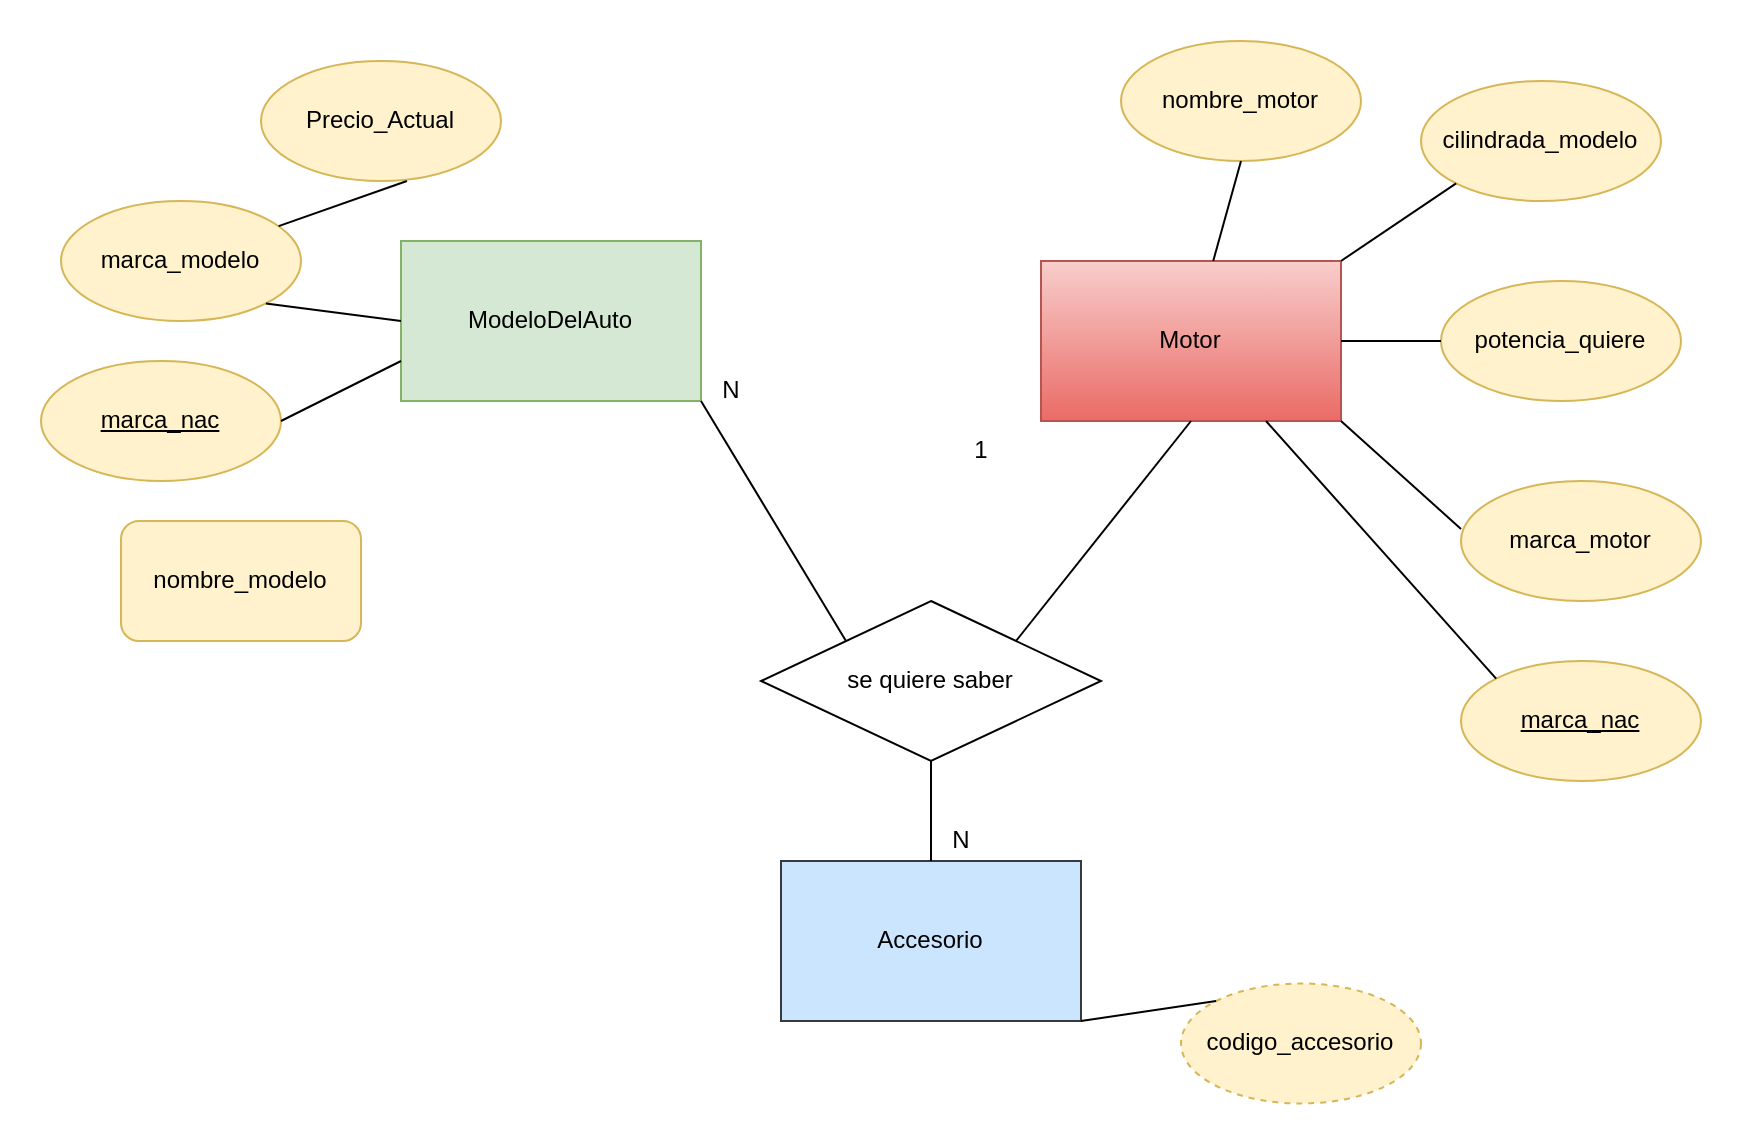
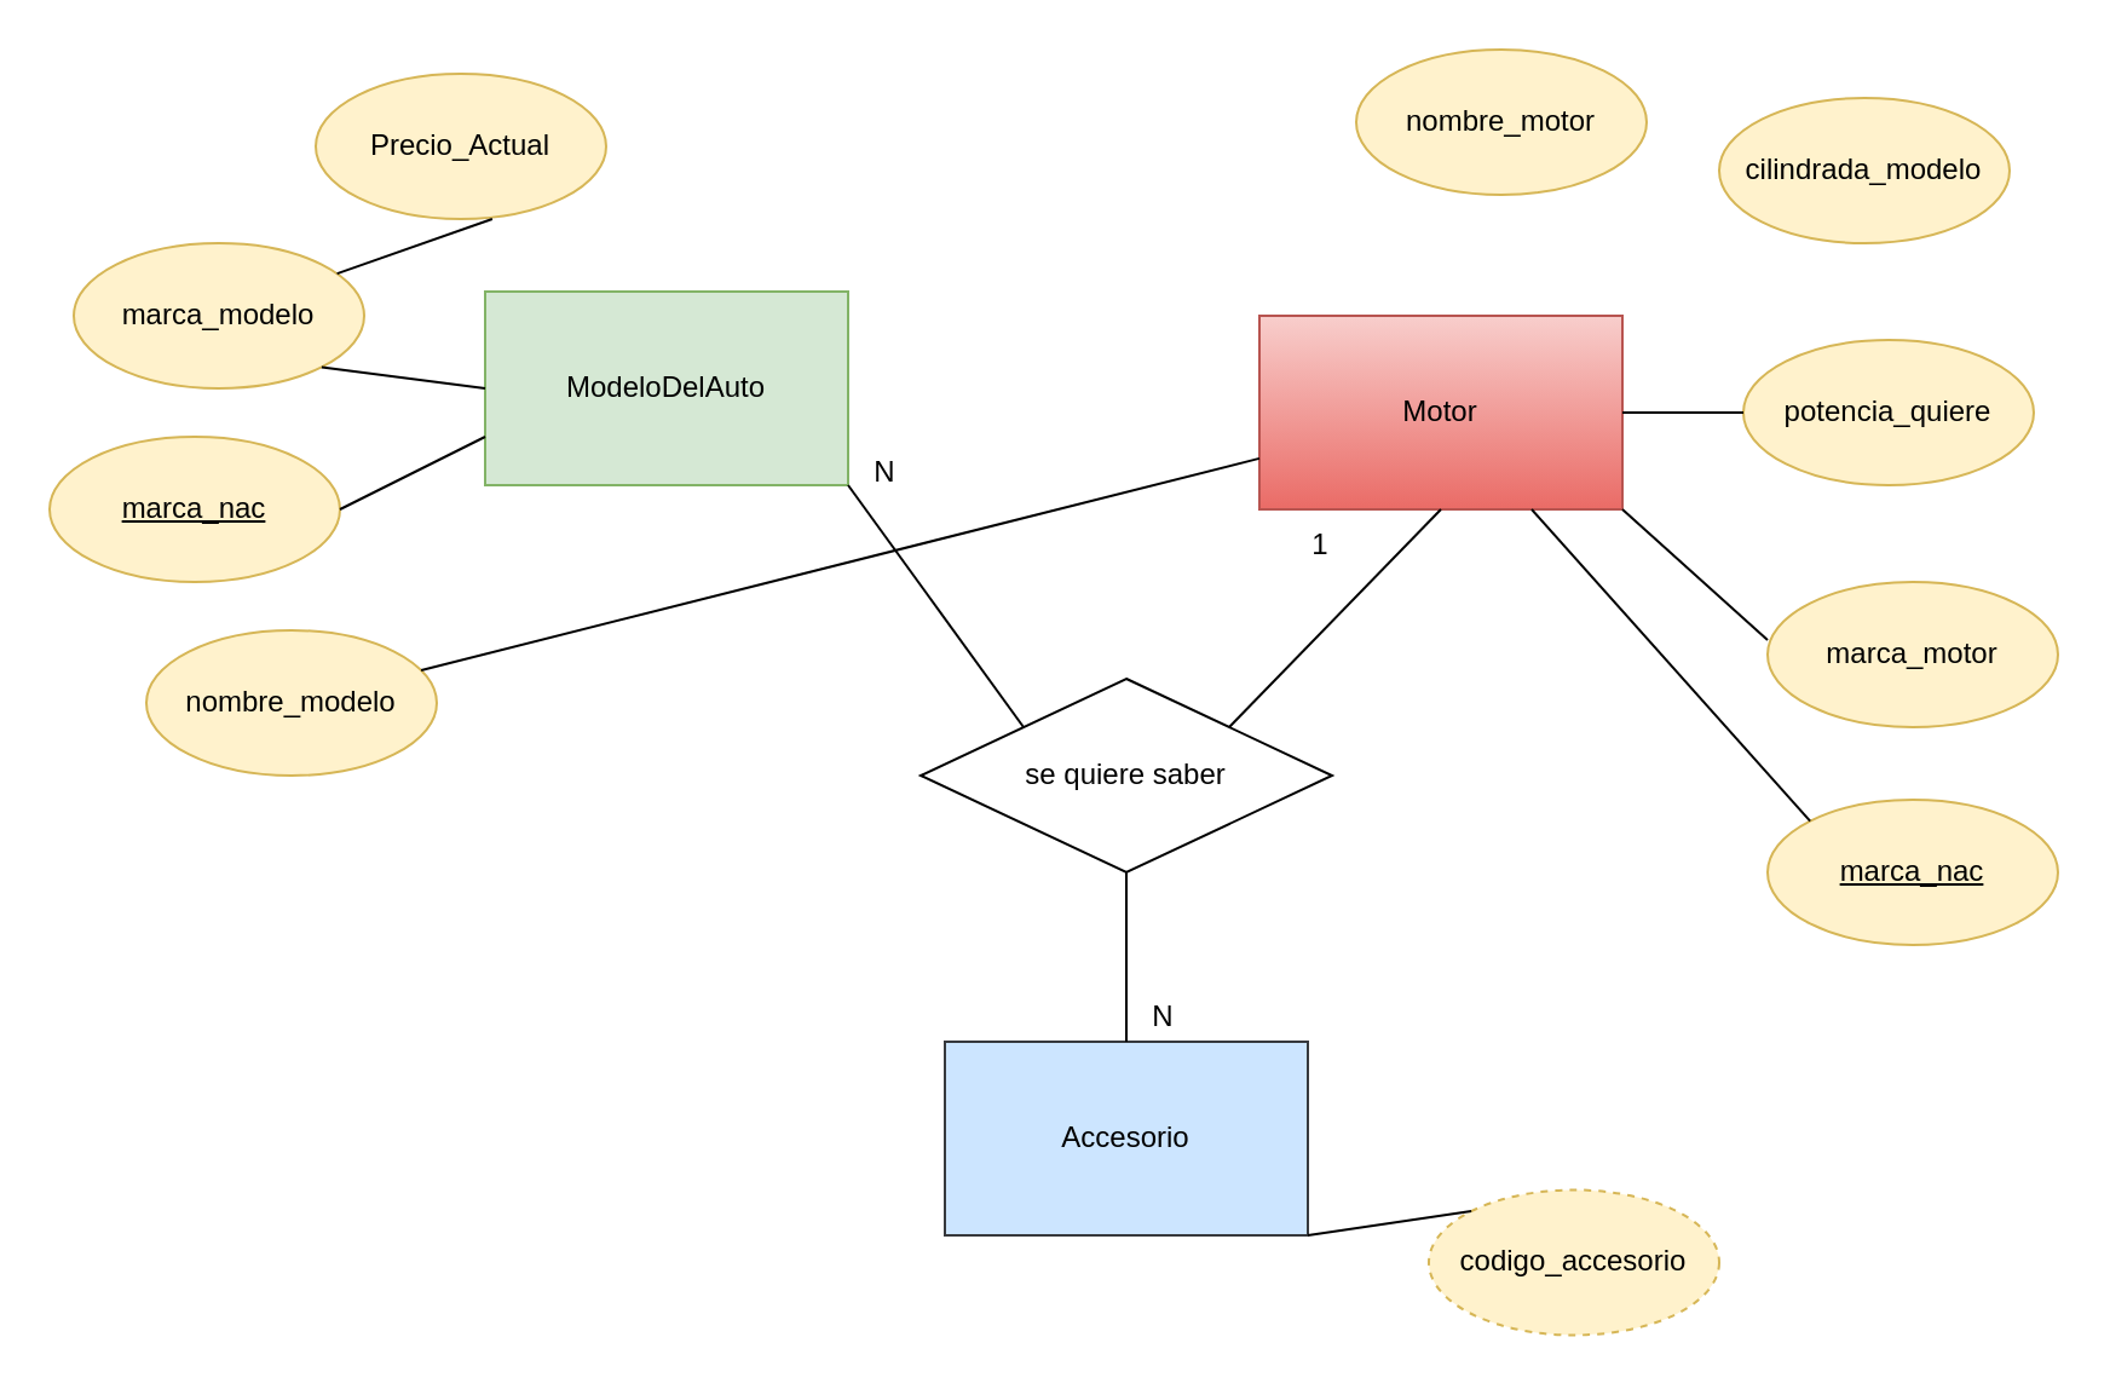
  <mxCell id="0" />
  <mxCell id="1" parent="0" />
  <mxCell id="2" value="ModeloDelAuto" style="whiteSpace=wrap;html=1;align=center;fillColor=#d5e8d4;strokeColor=#82b366;" vertex="1" parent="1"><mxGeometry x="200" y="120" width="150" height="80" as="geometry" /></mxCell>
  <mxCell id="3" value="marca_modelo" style="ellipse;whiteSpace=wrap;html=1;align=center;fillColor=#fff2cc;strokeColor=#d6b656;" vertex="1" parent="1"><mxGeometry x="30" y="100" width="120" height="60" as="geometry" /></mxCell>
  <mxCell id="4" value="" style="endArrow=none;html=1;rounded=0;exitX=1;exitY=1;exitDx=0;exitDy=0;entryX=0;entryY=0.5;entryDx=0;entryDy=0;" edge="1" parent="1" source="3" target="2"><mxGeometry relative="1" as="geometry"><mxPoint x="350" y="270" as="sourcePoint" /><mxPoint x="510" y="270" as="targetPoint" /></mxGeometry></mxCell>
  <mxCell id="5" value="Precio_Actual" style="ellipse;whiteSpace=wrap;html=1;align=center;fillColor=#fff2cc;strokeColor=#d6b656;" vertex="1" parent="1"><mxGeometry x="130" y="30" width="120" height="60" as="geometry" /></mxCell>
  <mxCell id="6" value="" style="endArrow=none;html=1;rounded=0;exitX=0.608;exitY=1;exitDx=0;exitDy=0;exitPerimeter=0;" edge="1" parent="1" source="5" target="3"><mxGeometry relative="1" as="geometry"><mxPoint x="350" y="270" as="sourcePoint" /><mxPoint x="510" y="270" as="targetPoint" /></mxGeometry></mxCell>
- <mxCell id="7" value="nombre_modelo" style="whiteSpace=wrap;html=1;align=center;fillColor=#fff2cc;strokeColor=#d6b656;rounded=1;" vertex="1" parent="1"><mxGeometry x="60" y="260" width="120" height="60" as="geometry" /></mxCell>
+ <mxCell id="7" value="nombre_modelo" style="ellipse;whiteSpace=wrap;html=1;align=center;fillColor=#fff2cc;strokeColor=#d6b656;" vertex="1" parent="1"><mxGeometry x="60" y="260" width="120" height="60" as="geometry" /></mxCell>
  <mxCell id="8" value="marca_nac" style="ellipse;whiteSpace=wrap;html=1;align=center;fontStyle=4;fillColor=#fff2cc;strokeColor=#d6b656;" vertex="1" parent="1"><mxGeometry x="20" y="180" width="120" height="60" as="geometry" /></mxCell>
  <mxCell id="9" value="" style="endArrow=none;html=1;rounded=0;exitX=1;exitY=0.5;exitDx=0;exitDy=0;entryX=0;entryY=0.75;entryDx=0;entryDy=0;" edge="1" parent="1" source="8" target="2"><mxGeometry relative="1" as="geometry"><mxPoint x="350" y="270" as="sourcePoint" /><mxPoint x="510" y="270" as="targetPoint" /></mxGeometry></mxCell>
  <mxCell id="10" value="Motor" style="whiteSpace=wrap;html=1;align=center;fillColor=#f8cecc;strokeColor=#b85450;gradientColor=#ea6b66;" vertex="1" parent="1"><mxGeometry x="520" y="130" width="150" height="80" as="geometry" /></mxCell>
  <mxCell id="11" value="cilindrada_modelo" style="ellipse;whiteSpace=wrap;html=1;align=center;fillColor=#fff2cc;strokeColor=#d6b656;" vertex="1" parent="1"><mxGeometry x="710" y="40" width="120" height="60" as="geometry" /></mxCell>
- <mxCell id="12" value="" style="endArrow=none;html=1;rounded=0;entryX=0;entryY=1;entryDx=0;entryDy=0;exitX=1;exitY=0;exitDx=0;exitDy=0;" edge="1" parent="1" source="10" target="11"><mxGeometry relative="1" as="geometry"><mxPoint x="340" y="210" as="sourcePoint" /><mxPoint x="500" y="210" as="targetPoint" /></mxGeometry></mxCell>
  <mxCell id="13" value="potencia_quiere" style="ellipse;whiteSpace=wrap;html=1;align=center;fillColor=#fff2cc;strokeColor=#d6b656;" vertex="1" parent="1"><mxGeometry x="720" y="140" width="120" height="60" as="geometry" /></mxCell>
  <mxCell id="14" value="" style="endArrow=none;html=1;rounded=0;entryX=0;entryY=0.5;entryDx=0;entryDy=0;exitX=1;exitY=0.5;exitDx=0;exitDy=0;" edge="1" parent="1" source="10" target="13"><mxGeometry relative="1" as="geometry"><mxPoint x="340" y="210" as="sourcePoint" /><mxPoint x="500" y="210" as="targetPoint" /></mxGeometry></mxCell>
  <mxCell id="15" value="marca_motor" style="ellipse;whiteSpace=wrap;html=1;align=center;fillColor=#fff2cc;strokeColor=#d6b656;" vertex="1" parent="1"><mxGeometry x="730" y="240" width="120" height="60" as="geometry" /></mxCell>
  <mxCell id="16" value="" style="endArrow=none;html=1;rounded=0;entryX=0;entryY=0.4;entryDx=0;entryDy=0;entryPerimeter=0;exitX=1;exitY=1;exitDx=0;exitDy=0;" edge="1" parent="1" source="10" target="15"><mxGeometry relative="1" as="geometry"><mxPoint x="340" y="210" as="sourcePoint" /><mxPoint x="500" y="210" as="targetPoint" /></mxGeometry></mxCell>
  <mxCell id="17" value="marca_nac" style="ellipse;whiteSpace=wrap;html=1;align=center;fontStyle=4;fillColor=#fff2cc;strokeColor=#d6b656;" vertex="1" parent="1"><mxGeometry x="730" y="330" width="120" height="60" as="geometry" /></mxCell>
  <mxCell id="18" value="" style="endArrow=none;html=1;rounded=0;entryX=0;entryY=0;entryDx=0;entryDy=0;exitX=0.75;exitY=1;exitDx=0;exitDy=0;" edge="1" parent="1" source="10" target="17"><mxGeometry relative="1" as="geometry"><mxPoint x="340" y="210" as="sourcePoint" /><mxPoint x="500" y="210" as="targetPoint" /></mxGeometry></mxCell>
  <mxCell id="19" value="nombre_motor" style="ellipse;whiteSpace=wrap;html=1;align=center;fillColor=#fff2cc;strokeColor=#d6b656;" vertex="1" parent="1"><mxGeometry x="560" width="120" height="60" as="geometry" y="20" /></mxCell>
- <mxCell id="20" value="" style="endArrow=none;html=1;rounded=0;entryX=0.5;entryY=1;entryDx=0;entryDy=0;" edge="1" parent="1" source="10" target="19"><mxGeometry relative="1" as="geometry"><mxPoint x="610" y="120" as="sourcePoint" /><mxPoint x="500" y="160" as="targetPoint" /></mxGeometry></mxCell>
+ <mxCell id="20" value="" style="endArrow=none;html=1;rounded=0;" edge="1" parent="1" source="10" target="7"><mxGeometry relative="1" as="geometry"><mxPoint x="610" y="120" as="sourcePoint" /><mxPoint x="500" y="160" as="targetPoint" /></mxGeometry></mxCell>
  <mxCell id="21" value="Accesorio" style="whiteSpace=wrap;html=1;align=center;fillColor=#cce5ff;strokeColor=#36393d;" vertex="1" parent="1"><mxGeometry x="390" y="430" width="150" height="80" as="geometry" /></mxCell>
  <mxCell id="22" value="codigo_accesorio" style="ellipse;whiteSpace=wrap;html=1;align=center;fillColor=#fff2cc;strokeColor=#d6b656;dashed=1;" vertex="1" parent="1"><mxGeometry x="590" y="491.24" width="120" height="60" as="geometry" /></mxCell>
  <mxCell id="23" value="" style="endArrow=none;html=1;rounded=0;exitX=1;exitY=1;exitDx=0;exitDy=0;entryX=0;entryY=0;entryDx=0;entryDy=0;" edge="1" parent="1" source="21" target="22"><mxGeometry relative="1" as="geometry"><mxPoint x="352.43" y="381.24" as="sourcePoint" /><mxPoint x="575.34" y="519.996" as="targetPoint" /></mxGeometry></mxCell>
- <mxCell id="24" value="se quiere saber" style="shape=rhombus;perimeter=rhombusPerimeter;whiteSpace=wrap;html=1;align=center;" vertex="1" parent="1"><mxGeometry x="380" y="300" width="170" height="80" as="geometry" /></mxCell>
+ <mxCell id="24" value="se quiere saber" style="shape=rhombus;perimeter=rhombusPerimeter;whiteSpace=wrap;html=1;align=center;" vertex="1" parent="1"><mxGeometry x="380" y="280" width="170" height="80" as="geometry" /></mxCell>
  <mxCell id="25" value="" style="endArrow=none;html=1;rounded=0;exitX=1;exitY=1;exitDx=0;exitDy=0;entryX=0;entryY=0;entryDx=0;entryDy=0;" edge="1" parent="1" source="2" target="24"><mxGeometry relative="1" as="geometry"><mxPoint x="370" y="270" as="sourcePoint" /><mxPoint x="530" y="270" as="targetPoint" /></mxGeometry></mxCell>
  <mxCell id="26" value="N" style="text;html=1;align=center;verticalAlign=middle;resizable=0;points=[];autosize=1;strokeColor=none;fillColor=none;" vertex="1" parent="1"><mxGeometry x="350" y="180" width="30" height="30" as="geometry" /></mxCell>
  <mxCell id="27" value="" style="endArrow=none;html=1;rounded=0;exitX=0.5;exitY=1;exitDx=0;exitDy=0;entryX=1;entryY=0;entryDx=0;entryDy=0;" edge="1" parent="1" source="10" target="24"><mxGeometry relative="1" as="geometry"><mxPoint x="595" y="210" as="sourcePoint" /><mxPoint x="580" y="235" as="targetPoint" /></mxGeometry></mxCell>
- <mxCell id="28" value="1" style="text;html=1;align=center;verticalAlign=middle;resizable=0;points=[];autosize=1;strokeColor=none;fillColor=none;" vertex="1" parent="1"><mxGeometry x="475" y="210" width="30" height="30" as="geometry" /></mxCell>
+ <mxCell id="28" value="1" style="text;html=1;align=center;verticalAlign=middle;resizable=0;points=[];autosize=1;strokeColor=none;fillColor=none;" vertex="1" parent="1"><mxGeometry x="530" y="210" width="30" height="30" as="geometry" /></mxCell>
  <mxCell id="29" value="" style="endArrow=none;html=1;rounded=0;exitX=0.5;exitY=0;exitDx=0;exitDy=0;entryX=0.5;entryY=1;entryDx=0;entryDy=0;" edge="1" parent="1" source="21" target="24"><mxGeometry relative="1" as="geometry"><mxPoint x="370" y="320" as="sourcePoint" /><mxPoint x="530" y="320" as="targetPoint" /></mxGeometry></mxCell>
  <mxCell id="30" value="N" style="text;html=1;align=center;verticalAlign=middle;resizable=0;points=[];autosize=1;strokeColor=none;fillColor=none;" vertex="1" parent="1"><mxGeometry x="465" y="405" width="30" height="30" as="geometry" /></mxCell>
